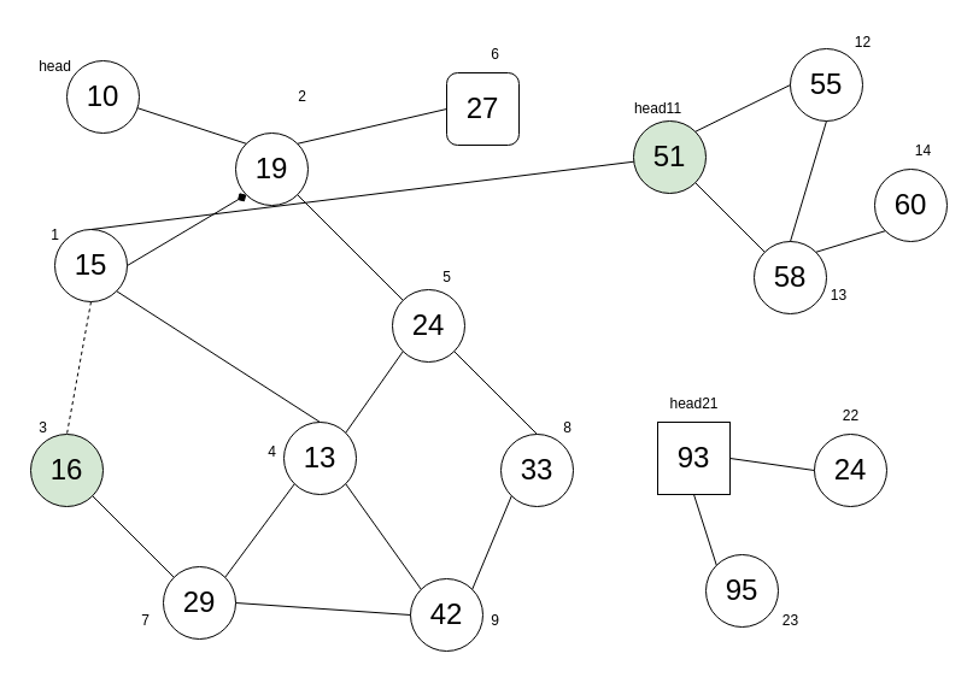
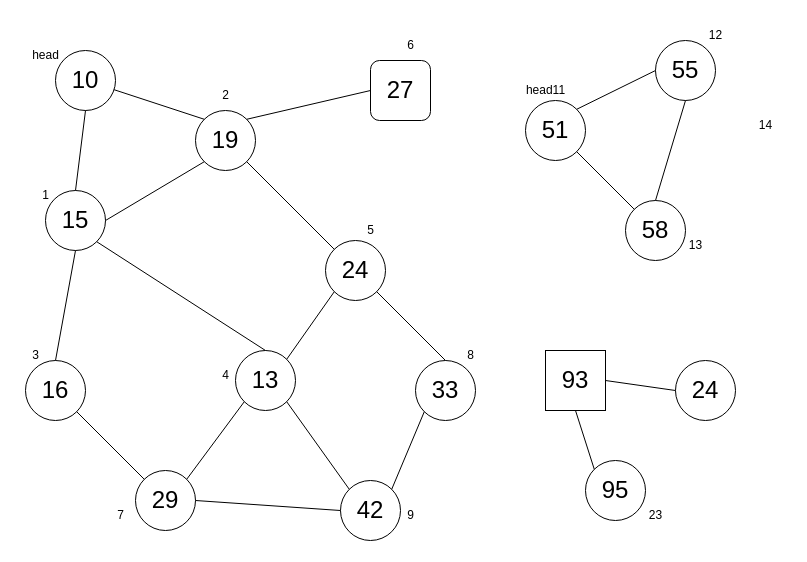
  <mxCell id="0" />
  <mxCell id="1" parent="0" />
  <mxCell id="2" value="&lt;font style=&quot;font-size: 24px;&quot;&gt;10&lt;/font&gt;" style="ellipse;whiteSpace=wrap;html=1;aspect=fixed;" vertex="1" parent="1"><mxGeometry x="55" y="50" width="60" height="60" as="geometry" /></mxCell>
  <mxCell id="3" value="&lt;font style=&quot;font-size: 24px;&quot;&gt;19&lt;/font&gt;" style="ellipse;whiteSpace=wrap;html=1;aspect=fixed;" vertex="1" parent="1"><mxGeometry x="195" y="110" width="60" height="60" as="geometry" /></mxCell>
  <mxCell id="4" value="&lt;font style=&quot;font-size: 24px;&quot;&gt;15&lt;/font&gt;" style="ellipse;whiteSpace=wrap;html=1;aspect=fixed;" vertex="1" parent="1"><mxGeometry x="45" y="190" width="60" height="60" as="geometry" /></mxCell>
  <mxCell id="5" value="&lt;font style=&quot;font-size: 24px;&quot;&gt;27&lt;/font&gt;" style="whiteSpace=wrap;html=1;aspect=fixed;rounded=1;" vertex="1" parent="1"><mxGeometry x="370" y="60" width="60" height="60" as="geometry" /></mxCell>
- <mxCell id="6" value="&lt;font style=&quot;font-size: 24px;&quot;&gt;16&lt;/font&gt;" style="ellipse;whiteSpace=wrap;html=1;aspect=fixed;fillColor=#d5e8d4;" vertex="1" parent="1"><mxGeometry x="25" y="360" width="60" height="60" as="geometry" /></mxCell>
+ <mxCell id="6" value="&lt;font style=&quot;font-size: 24px;&quot;&gt;16&lt;/font&gt;" style="ellipse;whiteSpace=wrap;html=1;aspect=fixed;" vertex="1" parent="1"><mxGeometry x="25" y="360" width="60" height="60" as="geometry" /></mxCell>
  <mxCell id="7" value="&lt;font style=&quot;font-size: 24px;&quot;&gt;13&lt;/font&gt;" style="ellipse;whiteSpace=wrap;html=1;aspect=fixed;" vertex="1" parent="1"><mxGeometry x="235" y="350" width="60" height="60" as="geometry" /></mxCell>
  <mxCell id="8" value="&lt;font style=&quot;font-size: 24px;&quot;&gt;24&lt;/font&gt;" style="ellipse;whiteSpace=wrap;html=1;aspect=fixed;" vertex="1" parent="1"><mxGeometry x="325" y="240" width="60" height="60" as="geometry" /></mxCell>
  <mxCell id="9" value="&lt;font style=&quot;font-size: 24px;&quot;&gt;29&lt;/font&gt;" style="ellipse;whiteSpace=wrap;html=1;aspect=fixed;" vertex="1" parent="1"><mxGeometry x="135" y="470" width="60" height="60" as="geometry" /></mxCell>
  <mxCell id="10" value="&lt;font style=&quot;font-size: 24px;&quot;&gt;42&lt;/font&gt;" style="ellipse;whiteSpace=wrap;html=1;aspect=fixed;" vertex="1" parent="1"><mxGeometry x="340" y="480" width="60" height="60" as="geometry" /></mxCell>
  <mxCell id="11" value="&lt;font style=&quot;font-size: 24px;&quot;&gt;33&lt;/font&gt;" style="ellipse;whiteSpace=wrap;html=1;aspect=fixed;" vertex="1" parent="1"><mxGeometry x="415" y="360" width="60" height="60" as="geometry" /></mxCell>
- <mxCell id="12" value="&lt;font style=&quot;font-size: 24px;&quot;&gt;51&lt;/font&gt;" style="ellipse;whiteSpace=wrap;html=1;aspect=fixed;fillColor=#d5e8d4;" vertex="1" parent="1"><mxGeometry x="525" y="100" width="60" height="60" as="geometry" /></mxCell>
+ <mxCell id="12" value="&lt;font style=&quot;font-size: 24px;&quot;&gt;51&lt;/font&gt;" style="ellipse;whiteSpace=wrap;html=1;aspect=fixed;" vertex="1" parent="1"><mxGeometry x="525" y="100" width="60" height="60" as="geometry" /></mxCell>
  <mxCell id="13" value="&lt;font style=&quot;font-size: 24px;&quot;&gt;55&lt;/font&gt;" style="ellipse;whiteSpace=wrap;html=1;aspect=fixed;" vertex="1" parent="1"><mxGeometry x="655" y="40" width="60" height="60" as="geometry" /></mxCell>
  <mxCell id="14" value="&lt;font style=&quot;font-size: 24px;&quot;&gt;58&lt;/font&gt;" style="ellipse;whiteSpace=wrap;html=1;aspect=fixed;" vertex="1" parent="1"><mxGeometry x="625" y="200" width="60" height="60" as="geometry" /></mxCell>
- <mxCell id="15" value="&lt;font style=&quot;font-size: 24px;&quot;&gt;60&lt;/font&gt;" style="ellipse;whiteSpace=wrap;html=1;aspect=fixed;" vertex="1" parent="1"><mxGeometry x="725" y="140" width="60" height="60" as="geometry" /></mxCell>
  <mxCell id="16" value="&lt;font style=&quot;font-size: 24px;&quot;&gt;93&lt;/font&gt;" style="whiteSpace=wrap;html=1;aspect=fixed;rounded=0;" vertex="1" parent="1"><mxGeometry x="545" y="350" width="60" height="60" as="geometry" /></mxCell>
  <mxCell id="17" value="&lt;font style=&quot;font-size: 24px;&quot;&gt;24&lt;/font&gt;" style="ellipse;whiteSpace=wrap;html=1;aspect=fixed;" vertex="1" parent="1"><mxGeometry x="675" y="360" width="60" height="60" as="geometry" /></mxCell>
  <mxCell id="18" value="&lt;font style=&quot;font-size: 24px;&quot;&gt;95&lt;/font&gt;" style="ellipse;whiteSpace=wrap;html=1;aspect=fixed;" vertex="1" parent="1"><mxGeometry x="585" y="460" width="60" height="60" as="geometry" /></mxCell>
- <mxCell id="19" value="" style="endArrow=none;html=1;rounded=0;exitX=0.5;exitY=0;exitDx=0;exitDy=0;" edge="1" parent="1" source="4" target="12"><mxGeometry width="50" height="50" relative="1" as="geometry"><mxPoint x="345" y="310" as="sourcePoint" /><mxPoint x="395" y="260" as="targetPoint" /></mxGeometry></mxCell>
+ <mxCell id="19" value="" style="endArrow=none;html=1;rounded=0;entryX=0.5;entryY=1;entryDx=0;entryDy=0;exitX=0.5;exitY=0;exitDx=0;exitDy=0;" edge="1" parent="1" source="4" target="2"><mxGeometry width="50" height="50" relative="1" as="geometry"><mxPoint x="345" y="310" as="sourcePoint" /><mxPoint x="395" y="260" as="targetPoint" /></mxGeometry></mxCell>
  <mxCell id="20" value="" style="endArrow=none;html=1;rounded=0;exitX=0;exitY=0;exitDx=0;exitDy=0;" edge="1" parent="1" source="3" target="2"><mxGeometry width="50" height="50" relative="1" as="geometry"><mxPoint x="85" y="200" as="sourcePoint" /><mxPoint x="100" y="110" as="targetPoint" /></mxGeometry></mxCell>
- <mxCell id="21" value="" style="endArrow=diamond;html=1;rounded=0;exitX=1;exitY=0.5;exitDx=0;exitDy=0;entryX=0;entryY=1;entryDx=0;entryDy=0;" edge="1" parent="1" source="4" target="3"><mxGeometry width="50" height="50" relative="1" as="geometry"><mxPoint x="345" y="310" as="sourcePoint" /><mxPoint x="395" y="260" as="targetPoint" /></mxGeometry></mxCell>
+ <mxCell id="21" value="" style="endArrow=none;html=1;rounded=0;exitX=1;exitY=0.5;exitDx=0;exitDy=0;entryX=0;entryY=1;entryDx=0;entryDy=0;" edge="1" parent="1" source="4" target="3"><mxGeometry width="50" height="50" relative="1" as="geometry"><mxPoint x="345" y="310" as="sourcePoint" /><mxPoint x="395" y="260" as="targetPoint" /></mxGeometry></mxCell>
  <mxCell id="22" value="" style="endArrow=none;html=1;rounded=0;exitX=1;exitY=0;exitDx=0;exitDy=0;entryX=0;entryY=0.5;entryDx=0;entryDy=0;" edge="1" parent="1" source="3" target="5"><mxGeometry width="50" height="50" relative="1" as="geometry"><mxPoint x="255" y="129" as="sourcePoint" /><mxPoint x="354" y="70" as="targetPoint" /></mxGeometry></mxCell>
- <mxCell id="23" value="" style="endArrow=none;html=1;rounded=0;exitX=0.5;exitY=1;exitDx=0;exitDy=0;entryX=0.5;entryY=0;entryDx=0;entryDy=0;dashed=1;" edge="1" parent="1" source="4" target="6"><mxGeometry width="50" height="50" relative="1" as="geometry"><mxPoint x="115" y="230" as="sourcePoint" /><mxPoint x="214" y="171" as="targetPoint" /></mxGeometry></mxCell>
+ <mxCell id="23" value="" style="endArrow=none;html=1;rounded=0;exitX=0.5;exitY=1;exitDx=0;exitDy=0;entryX=0.5;entryY=0;entryDx=0;entryDy=0;" edge="1" parent="1" source="4" target="6"><mxGeometry width="50" height="50" relative="1" as="geometry"><mxPoint x="115" y="230" as="sourcePoint" /><mxPoint x="214" y="171" as="targetPoint" /></mxGeometry></mxCell>
  <mxCell id="24" value="" style="endArrow=none;html=1;rounded=0;exitX=1;exitY=1;exitDx=0;exitDy=0;entryX=0.5;entryY=0;entryDx=0;entryDy=0;" edge="1" parent="1" source="4" target="7"><mxGeometry width="50" height="50" relative="1" as="geometry"><mxPoint x="85" y="260" as="sourcePoint" /><mxPoint x="65" y="370" as="targetPoint" /></mxGeometry></mxCell>
  <mxCell id="25" value="" style="endArrow=none;html=1;rounded=0;exitX=1;exitY=1;exitDx=0;exitDy=0;entryX=0;entryY=0;entryDx=0;entryDy=0;" edge="1" parent="1" source="3" target="8"><mxGeometry width="50" height="50" relative="1" as="geometry"><mxPoint x="106" y="251" as="sourcePoint" /><mxPoint x="275" y="360" as="targetPoint" /></mxGeometry></mxCell>
  <mxCell id="26" value="" style="endArrow=none;html=1;rounded=0;exitX=1;exitY=0;exitDx=0;exitDy=0;entryX=0;entryY=1;entryDx=0;entryDy=0;" edge="1" parent="1" source="7" target="8"><mxGeometry width="50" height="50" relative="1" as="geometry"><mxPoint x="256" y="171" as="sourcePoint" /><mxPoint x="344" y="259" as="targetPoint" /></mxGeometry></mxCell>
  <mxCell id="27" value="" style="endArrow=none;html=1;rounded=0;exitX=1;exitY=1;exitDx=0;exitDy=0;entryX=0;entryY=0;entryDx=0;entryDy=0;" edge="1" parent="1" source="6" target="9"><mxGeometry width="50" height="50" relative="1" as="geometry"><mxPoint x="296" y="369" as="sourcePoint" /><mxPoint x="344" y="301" as="targetPoint" /></mxGeometry></mxCell>
  <mxCell id="28" value="" style="endArrow=none;html=1;rounded=0;exitX=0;exitY=1;exitDx=0;exitDy=0;entryX=1;entryY=0;entryDx=0;entryDy=0;" edge="1" parent="1" source="7" target="9"><mxGeometry width="50" height="50" relative="1" as="geometry"><mxPoint x="86" y="421" as="sourcePoint" /><mxPoint x="154" y="489" as="targetPoint" /></mxGeometry></mxCell>
  <mxCell id="29" value="" style="endArrow=none;html=1;rounded=0;exitX=0;exitY=0.5;exitDx=0;exitDy=0;entryX=1;entryY=0.5;entryDx=0;entryDy=0;" edge="1" parent="1" source="10" target="9"><mxGeometry width="50" height="50" relative="1" as="geometry"><mxPoint x="254" y="411" as="sourcePoint" /><mxPoint x="196" y="489" as="targetPoint" /></mxGeometry></mxCell>
  <mxCell id="30" value="" style="endArrow=none;html=1;rounded=0;exitX=0;exitY=0;exitDx=0;exitDy=0;entryX=1;entryY=1;entryDx=0;entryDy=0;" edge="1" parent="1" source="10" target="7"><mxGeometry width="50" height="50" relative="1" as="geometry"><mxPoint x="350" y="520" as="sourcePoint" /><mxPoint x="205" y="510" as="targetPoint" /></mxGeometry></mxCell>
  <mxCell id="31" value="" style="endArrow=none;html=1;rounded=0;exitX=1;exitY=0;exitDx=0;exitDy=0;entryX=0;entryY=1;entryDx=0;entryDy=0;" edge="1" parent="1" source="10" target="11"><mxGeometry width="50" height="50" relative="1" as="geometry"><mxPoint x="359" y="499" as="sourcePoint" /><mxPoint x="296" y="411" as="targetPoint" /></mxGeometry></mxCell>
  <mxCell id="32" value="" style="endArrow=none;html=1;rounded=0;exitX=0.5;exitY=0;exitDx=0;exitDy=0;entryX=1;entryY=1;entryDx=0;entryDy=0;" edge="1" parent="1" source="11" target="8"><mxGeometry width="50" height="50" relative="1" as="geometry"><mxPoint x="401" y="499" as="sourcePoint" /><mxPoint x="434" y="421" as="targetPoint" /></mxGeometry></mxCell>
  <mxCell id="33" value="" style="endArrow=none;html=1;rounded=0;exitX=0;exitY=0;exitDx=0;exitDy=0;entryX=1;entryY=1;entryDx=0;entryDy=0;" edge="1" parent="1" source="14" target="12"><mxGeometry width="50" height="50" relative="1" as="geometry"><mxPoint x="455" y="370" as="sourcePoint" /><mxPoint x="386" y="301" as="targetPoint" /></mxGeometry></mxCell>
  <mxCell id="34" value="" style="endArrow=none;html=1;rounded=0;exitX=0;exitY=0.5;exitDx=0;exitDy=0;entryX=1;entryY=0;entryDx=0;entryDy=0;" edge="1" parent="1" source="13" target="12"><mxGeometry width="50" height="50" relative="1" as="geometry"><mxPoint x="644" y="219" as="sourcePoint" /><mxPoint x="565" y="170" as="targetPoint" /></mxGeometry></mxCell>
  <mxCell id="35" value="" style="endArrow=none;html=1;rounded=0;exitX=0.5;exitY=0;exitDx=0;exitDy=0;entryX=0.5;entryY=1;entryDx=0;entryDy=0;" edge="1" parent="1" source="14" target="13"><mxGeometry width="50" height="50" relative="1" as="geometry"><mxPoint x="644" y="219" as="sourcePoint" /><mxPoint x="586" y="161" as="targetPoint" /></mxGeometry></mxCell>
- <mxCell id="36" value="" style="endArrow=none;html=1;rounded=0;exitX=1;exitY=0;exitDx=0;exitDy=0;entryX=0;entryY=1;entryDx=0;entryDy=0;" edge="1" parent="1" source="14" target="15"><mxGeometry width="50" height="50" relative="1" as="geometry"><mxPoint x="665" y="210" as="sourcePoint" /><mxPoint x="695" y="110" as="targetPoint" /></mxGeometry></mxCell>
  <mxCell id="37" value="" style="endArrow=none;html=1;rounded=0;exitX=1;exitY=0.5;exitDx=0;exitDy=0;entryX=0;entryY=0.5;entryDx=0;entryDy=0;" edge="1" parent="1" source="16" target="17"><mxGeometry width="50" height="50" relative="1" as="geometry"><mxPoint x="615" y="368" as="sourcePoint" /><mxPoint x="673" y="350" as="targetPoint" /></mxGeometry></mxCell>
  <mxCell id="38" value="" style="endArrow=none;html=1;rounded=0;exitX=0.5;exitY=1;exitDx=0;exitDy=0;entryX=0;entryY=0;entryDx=0;entryDy=0;" edge="1" parent="1" source="16" target="18"><mxGeometry width="50" height="50" relative="1" as="geometry"><mxPoint x="615" y="390" as="sourcePoint" /><mxPoint x="685" y="400" as="targetPoint" /></mxGeometry></mxCell>
  <mxCell id="39" value="head" style="text;html=1;align=center;verticalAlign=middle;resizable=0;points=[];autosize=1;strokeColor=none;fillColor=none;" vertex="1" parent="1"><mxGeometry x="20" y="40" width="50" height="30" as="geometry" /></mxCell>
  <mxCell id="40" value="1" style="text;html=1;align=center;verticalAlign=middle;resizable=0;points=[];autosize=1;strokeColor=none;fillColor=none;" vertex="1" parent="1"><mxGeometry x="30" y="180" width="30" height="30" as="geometry" /></mxCell>
  <mxCell id="41" value="3" style="text;html=1;align=center;verticalAlign=middle;resizable=0;points=[];autosize=1;strokeColor=none;fillColor=none;" vertex="1" parent="1"><mxGeometry x="20" y="340" width="30" height="30" as="geometry" /></mxCell>
- <mxCell id="42" value="2" style="text;html=1;align=center;verticalAlign=middle;resizable=0;points=[];autosize=1;strokeColor=none;fillColor=none;" vertex="1" parent="1"><mxGeometry x="235" y="65" width="30" height="30" as="geometry" /></mxCell>
+ <mxCell id="42" value="2" style="text;html=1;align=center;verticalAlign=middle;resizable=0;points=[];autosize=1;strokeColor=none;fillColor=none;" vertex="1" parent="1"><mxGeometry x="210" y="80" width="30" height="30" as="geometry" /></mxCell>
  <mxCell id="43" value="6" style="text;html=1;align=center;verticalAlign=middle;resizable=0;points=[];autosize=1;strokeColor=none;fillColor=none;" vertex="1" parent="1"><mxGeometry x="395" y="30" width="30" height="30" as="geometry" /></mxCell>
  <mxCell id="44" value="5" style="text;html=1;align=center;verticalAlign=middle;resizable=0;points=[];autosize=1;strokeColor=none;fillColor=none;" vertex="1" parent="1"><mxGeometry x="355" y="215" width="30" height="30" as="geometry" /></mxCell>
  <mxCell id="45" value="4" style="text;html=1;align=center;verticalAlign=middle;resizable=0;points=[];autosize=1;strokeColor=none;fillColor=none;" vertex="1" parent="1"><mxGeometry x="210" y="360" width="30" height="30" as="geometry" /></mxCell>
  <mxCell id="46" value="7" style="text;html=1;align=center;verticalAlign=middle;resizable=0;points=[];autosize=1;strokeColor=none;fillColor=none;" vertex="1" parent="1"><mxGeometry x="105" y="500" width="30" height="30" as="geometry" /></mxCell>
  <mxCell id="47" value="9" style="text;html=1;align=center;verticalAlign=middle;resizable=0;points=[];autosize=1;strokeColor=none;fillColor=none;" vertex="1" parent="1"><mxGeometry x="395" y="500" width="30" height="30" as="geometry" /></mxCell>
  <mxCell id="48" value="8" style="text;html=1;align=center;verticalAlign=middle;resizable=0;points=[];autosize=1;strokeColor=none;fillColor=none;" vertex="1" parent="1"><mxGeometry x="455" y="340" width="30" height="30" as="geometry" /></mxCell>
  <mxCell id="49" value="head11" style="text;html=1;align=center;verticalAlign=middle;resizable=0;points=[];autosize=1;strokeColor=none;fillColor=none;" vertex="1" parent="1"><mxGeometry x="515" y="75" width="60" height="30" as="geometry" /></mxCell>
  <mxCell id="50" value="12" style="text;html=1;align=center;verticalAlign=middle;resizable=0;points=[];autosize=1;strokeColor=none;fillColor=none;" vertex="1" parent="1"><mxGeometry x="695" y="20" width="40" height="30" as="geometry" /></mxCell>
  <mxCell id="51" value="14" style="text;html=1;align=center;verticalAlign=middle;resizable=0;points=[];autosize=1;strokeColor=none;fillColor=none;" vertex="1" parent="1"><mxGeometry x="745" y="110" width="40" height="30" as="geometry" /></mxCell>
  <mxCell id="52" value="13" style="text;html=1;align=center;verticalAlign=middle;resizable=0;points=[];autosize=1;strokeColor=none;fillColor=none;" vertex="1" parent="1"><mxGeometry x="675" y="230" width="40" height="30" as="geometry" /></mxCell>
- <mxCell id="53" value="head21" style="text;html=1;align=center;verticalAlign=middle;resizable=0;points=[];autosize=1;strokeColor=none;fillColor=none;" vertex="1" parent="1"><mxGeometry x="545" y="320" width="60" height="30" as="geometry" /></mxCell>
- <mxCell id="54" value="22" style="text;html=1;align=center;verticalAlign=middle;resizable=0;points=[];autosize=1;strokeColor=none;fillColor=none;" vertex="1" parent="1"><mxGeometry x="685" y="330" width="40" height="30" as="geometry" /></mxCell>
  <mxCell id="55" value="23" style="text;html=1;align=center;verticalAlign=middle;resizable=0;points=[];autosize=1;strokeColor=none;fillColor=none;" vertex="1" parent="1"><mxGeometry x="635" y="500" width="40" height="30" as="geometry" /></mxCell>
